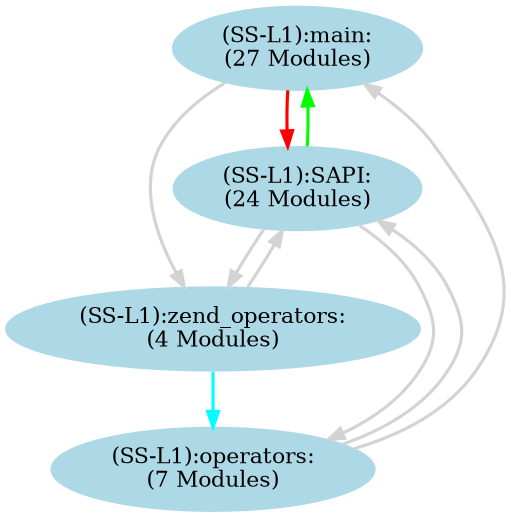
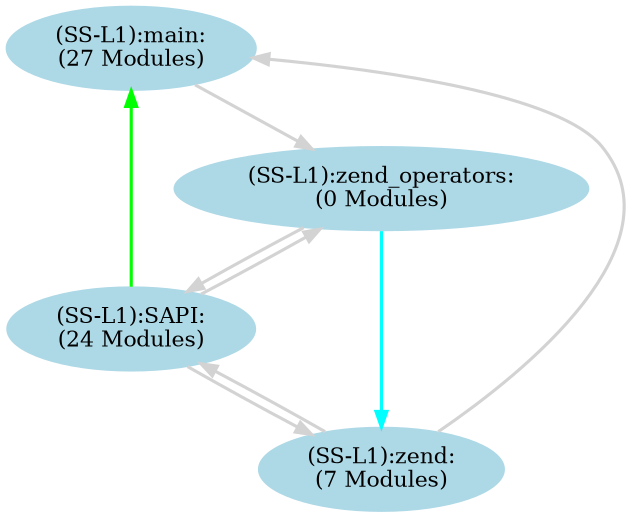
  digraph {
    node [color=lightblue fontcolor=black shape=ellipse style=filled]
    edge [color=lightgray font=6 style=bold weight=0]
    n1 [label="(SS-L1):main:\n(27 Modules)"]
    n2 [label="(SS-L1):SAPI:\n(24 Modules)"]
-   n3 [label="(SS-L1):zend_operators:\n(4 Modules)"]
-   n4 [label="(SS-L1):operators:\n(7 Modules)"]
-   n1 -> n2 [color=red weight=16]
+   n3 [label="(SS-L1):zend_operators:\n(0 Modules)"]
+   n4 [label="(SS-L1):zend:\n(7 Modules)"]
    n1 -> n3
    n2 -> n1 [color=green weight=4]
    n2 -> n3
    n2 -> n4
    n3 -> n2
    n3 -> n4 [color=cyan weight=1]
    n4 -> n1
    n4 -> n2
  }
